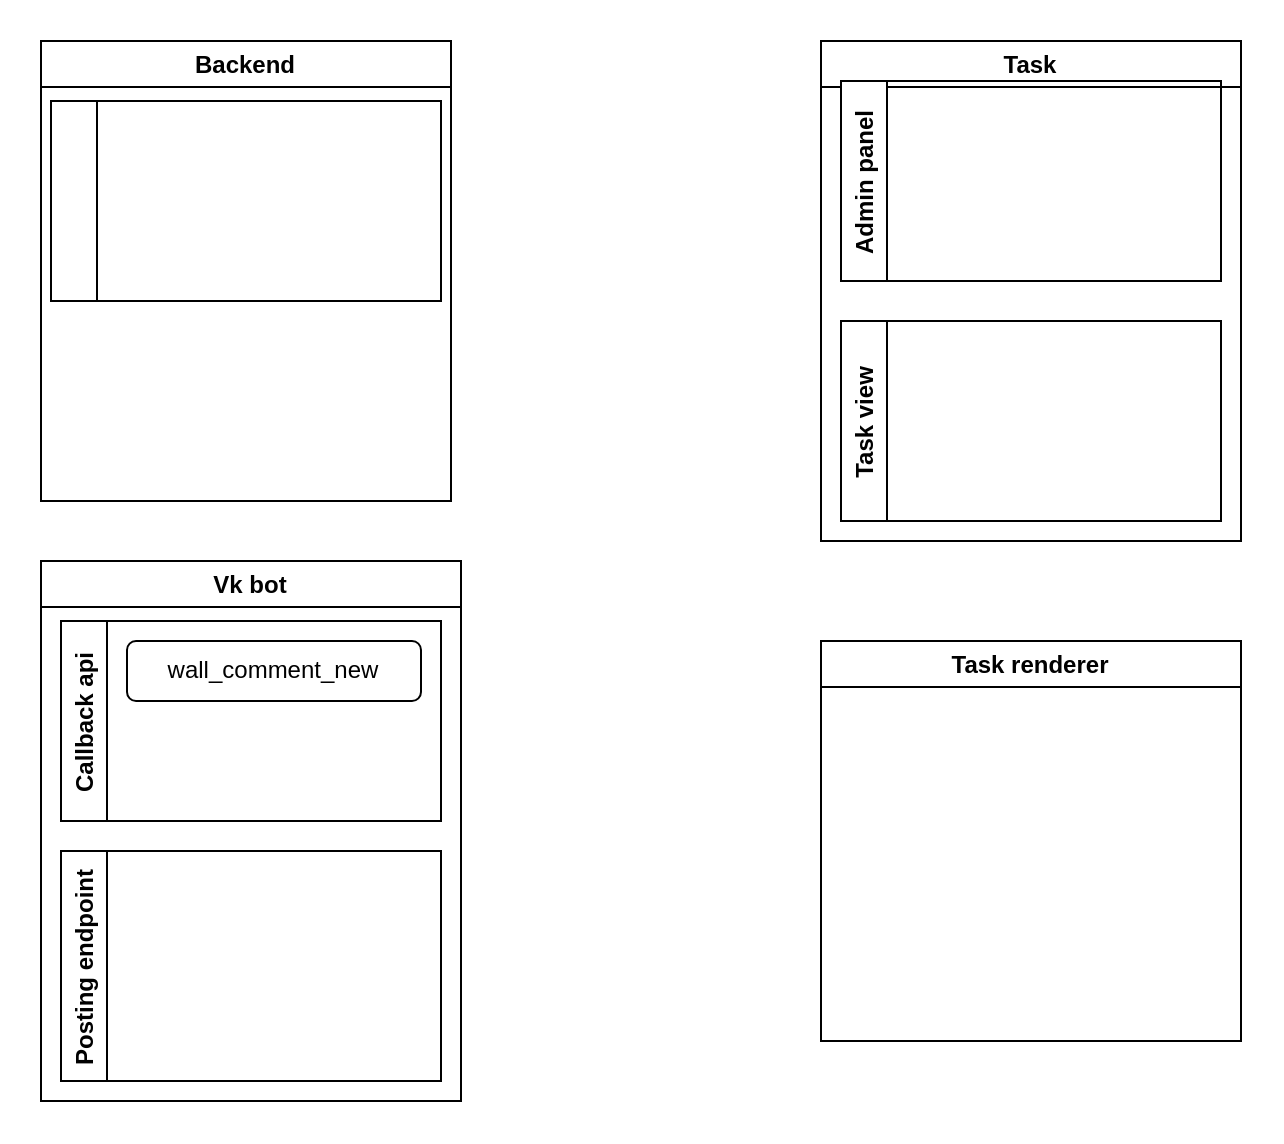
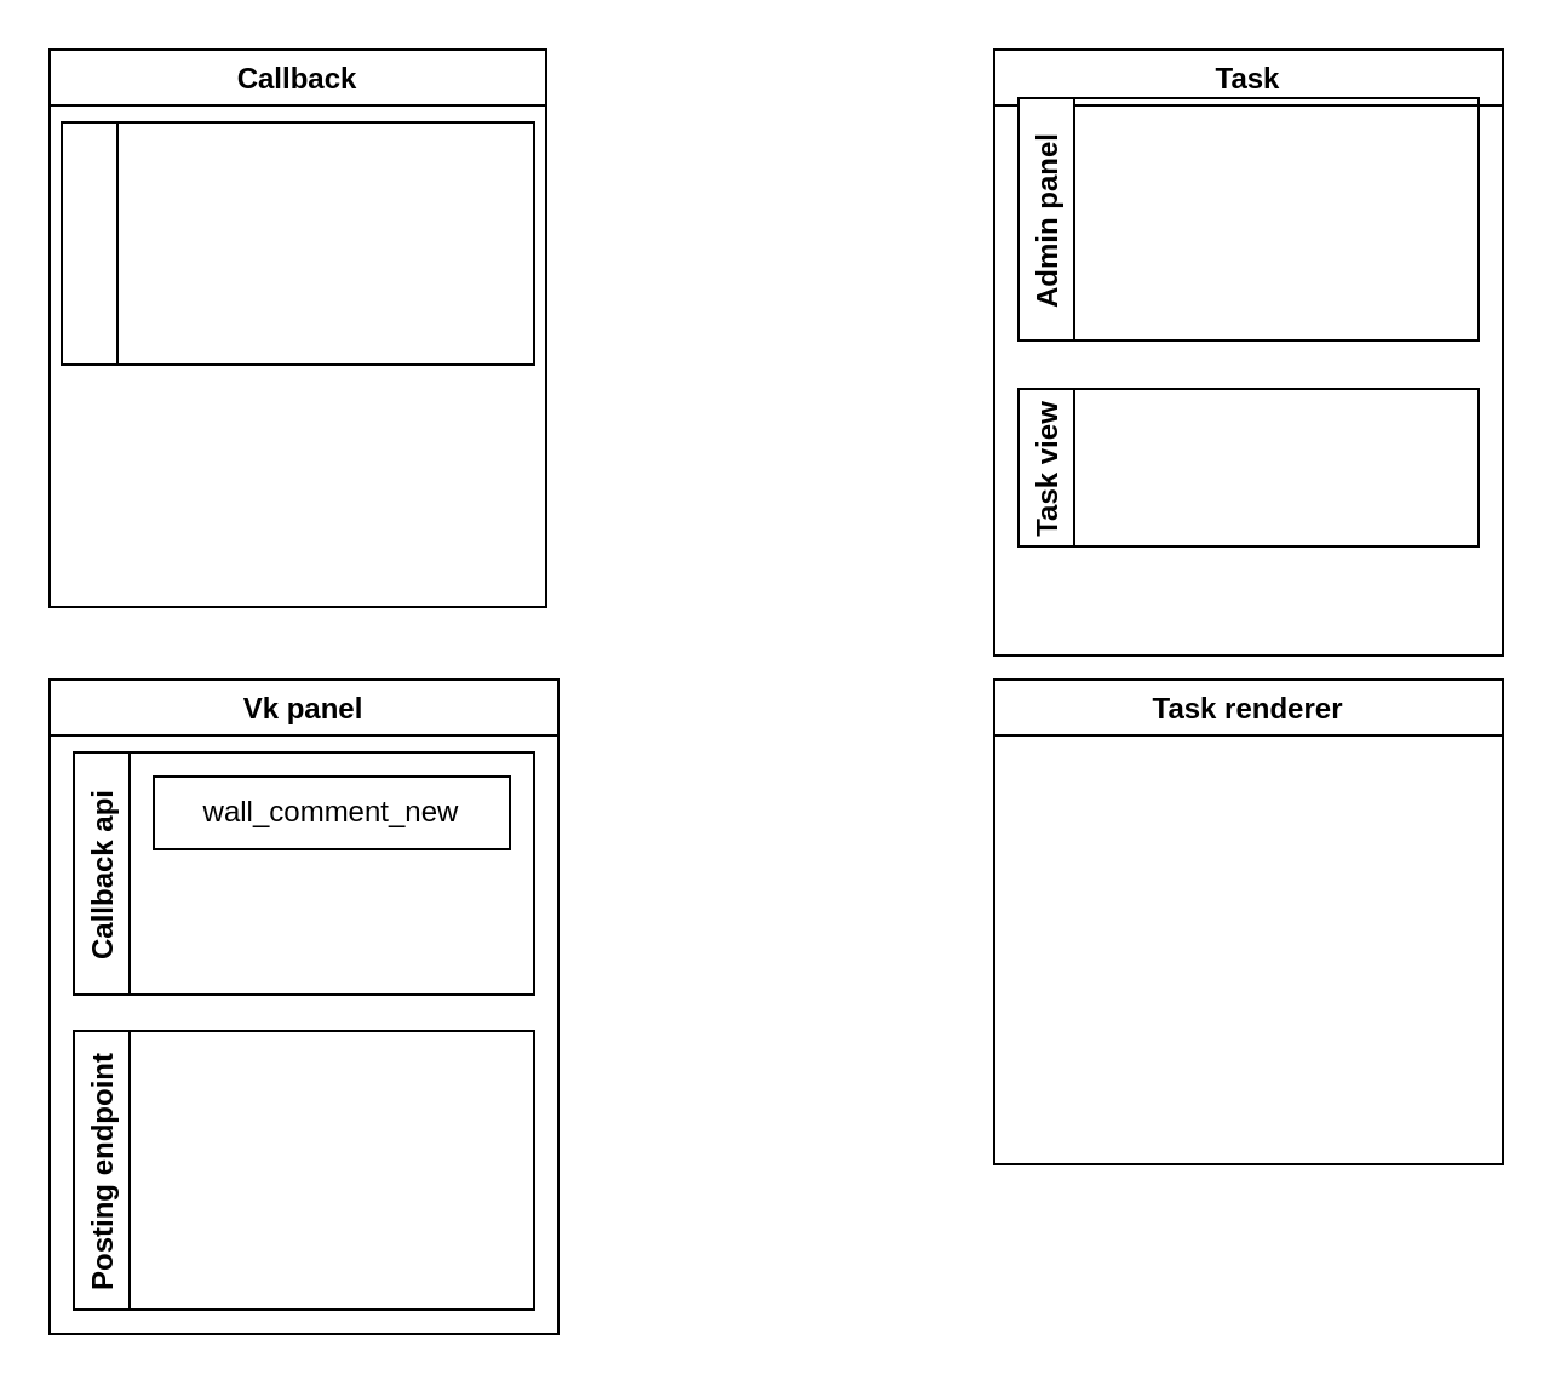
  <mxCell id="0" />
  <mxCell id="1" parent="0" />
- <mxCell id="2" value="Backend" style="swimlane;" vertex="1" parent="1"><mxGeometry x="20" y="20" width="205" height="230" as="geometry"><mxRectangle x="120" y="180" width="130" height="23" as="alternateBounds" /></mxGeometry></mxCell>
+ <mxCell id="2" value="Callback" style="swimlane;" vertex="1" parent="1"><mxGeometry x="20" y="20" width="205" height="230" as="geometry"><mxRectangle x="120" y="180" width="130" height="23" as="alternateBounds" /></mxGeometry></mxCell>
  <mxCell id="3" value="" style="swimlane;horizontal=0;startSize=23;" vertex="1" parent="2"><mxGeometry x="5" y="30" width="195" height="100" as="geometry" /></mxCell>
  <mxCell id="4" value="Task" style="swimlane;" vertex="1" parent="1"><mxGeometry x="410" y="20" width="210" height="250" as="geometry"><mxRectangle x="510" y="180" width="80" height="23" as="alternateBounds" /></mxGeometry></mxCell>
  <mxCell id="5" value="Admin panel" style="swimlane;horizontal=0;" vertex="1" parent="4"><mxGeometry x="10" y="20" width="190" height="100" as="geometry" /></mxCell>
- <mxCell id="6" value="Task view" style="swimlane;horizontal=0;startSize=23;" vertex="1" parent="4"><mxGeometry x="10" y="140" width="190" height="100" as="geometry" /></mxCell>
- <mxCell id="7" value="Vk bot" style="swimlane;" vertex="1" parent="1"><mxGeometry x="20" y="280" width="210" height="270" as="geometry" /></mxCell>
+ <mxCell id="6" value="Task view" style="swimlane;horizontal=0;startSize=23;" vertex="1" parent="4"><mxGeometry x="10" y="140" width="190" height="65" as="geometry" /></mxCell>
+ <mxCell id="7" value="Vk panel" style="swimlane;" vertex="1" parent="1"><mxGeometry x="20" y="280" width="210" height="270" as="geometry" /></mxCell>
  <mxCell id="8" value="Callback api" style="swimlane;horizontal=0;" vertex="1" parent="7"><mxGeometry x="10" y="30" width="190" height="100" as="geometry" /></mxCell>
- <mxCell id="9" value="wall_comment_new" style="whiteSpace=wrap;html=1;rounded=1;" vertex="1" parent="8"><mxGeometry x="33" y="10" width="147" height="30" as="geometry" /></mxCell>
+ <mxCell id="9" value="wall_comment_new" style="rounded=0;whiteSpace=wrap;html=1;" vertex="1" parent="8"><mxGeometry x="33" y="10" width="147" height="30" as="geometry" /></mxCell>
  <mxCell id="10" value="Posting endpoint" style="swimlane;horizontal=0;" vertex="1" parent="7"><mxGeometry x="10" y="145" width="190" height="115" as="geometry" /></mxCell>
- <mxCell id="11" value="Task renderer" style="swimlane;" vertex="1" parent="1"><mxGeometry x="410" y="320" width="210" height="200" as="geometry" /></mxCell>
+ <mxCell id="11" value="Task renderer" style="swimlane;" vertex="1" parent="1"><mxGeometry x="410" y="280" width="210" height="200" as="geometry" /></mxCell>
